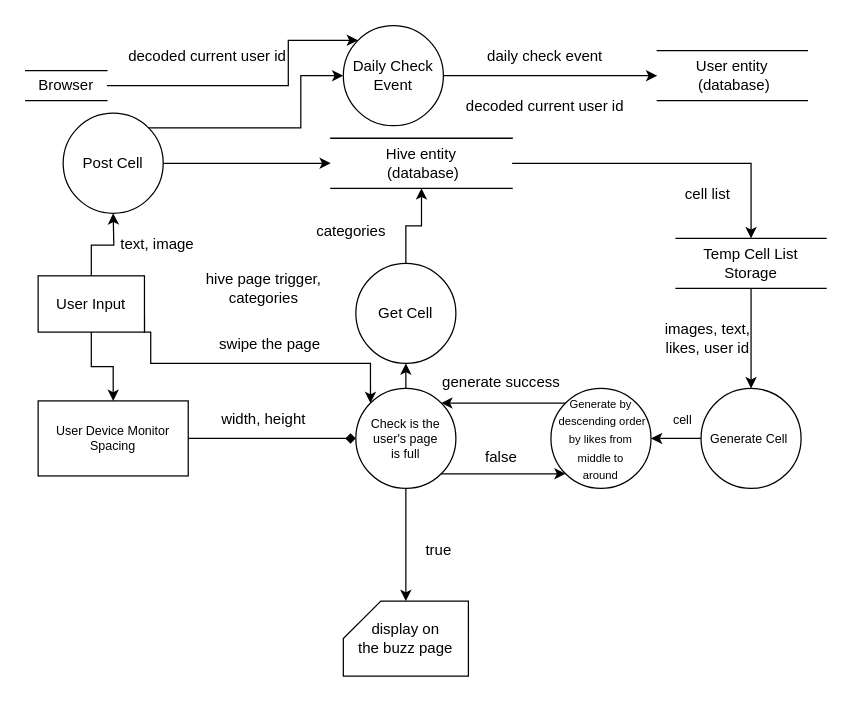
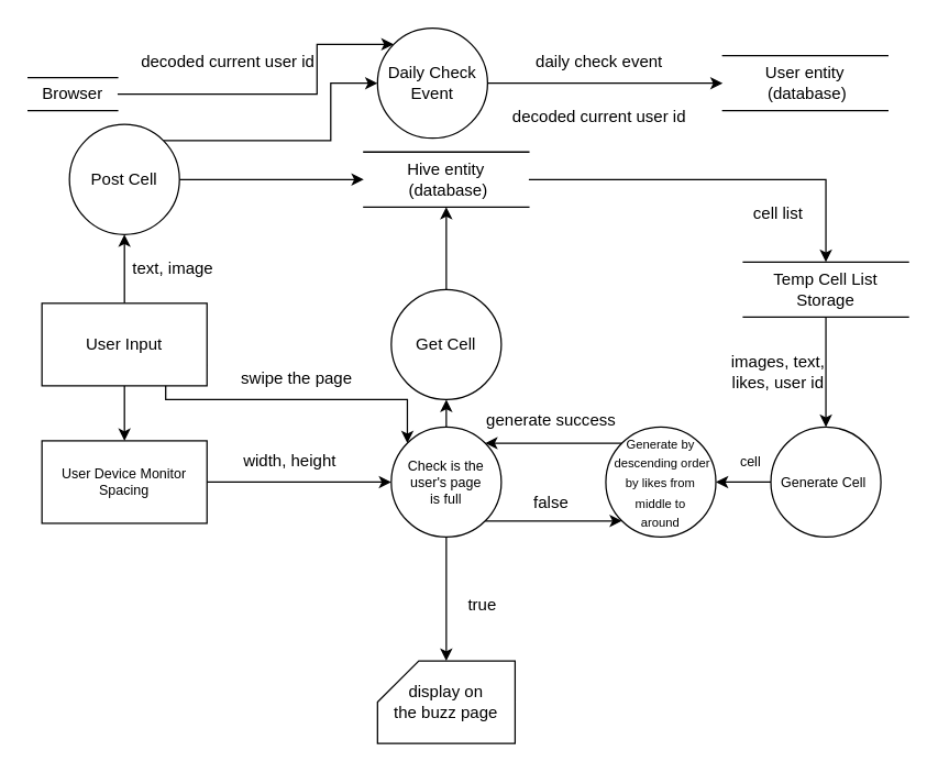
  <mxCell id="0" />
  <mxCell id="1" parent="0" />
  <mxCell id="2" style="edgeStyle=orthogonalEdgeStyle;rounded=0;orthogonalLoop=1;jettySize=auto;html=1;" parent="1" source="5" target="24" edge="1"><mxGeometry relative="1" as="geometry"><mxPoint x="280" y="350" as="targetPoint" /></mxGeometry></mxCell>
  <mxCell id="3" style="edgeStyle=orthogonalEdgeStyle;rounded=0;orthogonalLoop=1;jettySize=auto;html=1;exitX=1;exitY=0.75;exitDx=0;exitDy=0;entryX=0;entryY=0;entryDx=0;entryDy=0;fontSize=12;" parent="1" source="5" target="22" edge="1"><mxGeometry relative="1" as="geometry"><Array as="points"><mxPoint x="120" y="265" /><mxPoint x="120" y="290" /><mxPoint x="296" y="290" /></Array></mxGeometry></mxCell>
  <mxCell id="4" style="edgeStyle=orthogonalEdgeStyle;rounded=0;orthogonalLoop=1;jettySize=auto;html=1;fontSize=10;" parent="1" source="5" edge="1"><mxGeometry relative="1" as="geometry"><mxPoint x="90" y="170" as="targetPoint" /></mxGeometry></mxCell>
- <mxCell id="5" value="User Input" style="rounded=0;whiteSpace=wrap;html=1;" parent="1" vertex="1"><mxGeometry x="30" y="220" width="85" height="45" as="geometry" /></mxCell>
+ <mxCell id="5" value="User Input" style="rounded=0;whiteSpace=wrap;html=1;" parent="1" vertex="1"><mxGeometry x="30" y="220" width="120" height="60" as="geometry" /></mxCell>
  <mxCell id="6" value="display on &lt;br&gt;the buzz page" style="shape=card;whiteSpace=wrap;html=1;" parent="1" vertex="1"><mxGeometry x="274" y="480" width="100" height="60" as="geometry" /></mxCell>
- <mxCell id="7" value="hive page trigger,&lt;br&gt;categories" style="text;html=1;align=center;verticalAlign=middle;resizable=0;points=[];autosize=1;strokeColor=none;fillColor=none;" parent="1" vertex="1"><mxGeometry x="150" y="210" width="120" height="40" as="geometry" /></mxCell>
  <mxCell id="8" style="edgeStyle=orthogonalEdgeStyle;rounded=0;orthogonalLoop=1;jettySize=auto;html=1;fontSize=10;entryX=0.5;entryY=1;entryDx=0;entryDy=0;" parent="1" source="9" target="11" edge="1"><mxGeometry relative="1" as="geometry"><mxPoint x="350" y="160" as="targetPoint" /></mxGeometry></mxCell>
  <mxCell id="9" value="Get Cell" style="ellipse;whiteSpace=wrap;html=1;aspect=fixed;" parent="1" vertex="1"><mxGeometry x="284" y="210" width="80" height="80" as="geometry" /></mxCell>
  <mxCell id="10" style="edgeStyle=orthogonalEdgeStyle;rounded=0;orthogonalLoop=1;jettySize=auto;html=1;fontSize=12;" parent="1" source="11" target="15" edge="1"><mxGeometry relative="1" as="geometry" /></mxCell>
- <mxCell id="11" value="Hive entity&lt;br&gt;&amp;nbsp;(database)" style="shape=partialRectangle;whiteSpace=wrap;html=1;left=0;right=0;fillColor=none;rounded=0;strokeColor=default;fontFamily=Helvetica;fontSize=12;fontColor=default;" parent="1" vertex="1"><mxGeometry x="264" y="110" width="145" height="40" as="geometry" /></mxCell>
+ <mxCell id="11" value="Hive entity&lt;br&gt;&amp;nbsp;(database)" style="shape=partialRectangle;whiteSpace=wrap;html=1;left=0;right=0;fillColor=none;rounded=0;strokeColor=default;fontFamily=Helvetica;fontSize=12;fontColor=default;" parent="1" vertex="1"><mxGeometry x="264" y="110" width="120" height="40" as="geometry" /></mxCell>
  <mxCell id="12" value="cell list" style="text;html=1;align=center;verticalAlign=middle;resizable=0;points=[];autosize=1;strokeColor=none;fillColor=none;" parent="1" vertex="1"><mxGeometry x="535" y="140" width="60" height="30" as="geometry" /></mxCell>
- <mxCell id="13" value="categories" style="text;html=1;align=center;verticalAlign=middle;resizable=0;points=[];autosize=1;strokeColor=none;fillColor=none;" parent="1" vertex="1"><mxGeometry x="240" y="170" width="80" height="30" as="geometry" /></mxCell>
  <mxCell id="14" style="edgeStyle=orthogonalEdgeStyle;rounded=0;orthogonalLoop=1;jettySize=auto;html=1;entryX=0.5;entryY=0;entryDx=0;entryDy=0;fontSize=12;" parent="1" source="15" target="18" edge="1"><mxGeometry relative="1" as="geometry" /></mxCell>
  <mxCell id="15" value="Temp Cell List Storage" style="shape=partialRectangle;whiteSpace=wrap;html=1;left=0;right=0;fillColor=none;rounded=0;strokeColor=default;fontFamily=Helvetica;fontSize=12;fontColor=default;" parent="1" vertex="1"><mxGeometry x="540" y="190" width="120" height="40" as="geometry" /></mxCell>
  <mxCell id="16" value="&lt;font style=&quot;font-size: 12px;&quot;&gt;images, text, &lt;br&gt;likes,&amp;nbsp;user id&lt;/font&gt;" style="text;html=1;align=center;verticalAlign=middle;resizable=0;points=[];autosize=1;strokeColor=none;fillColor=none;fontSize=10;" parent="1" vertex="1"><mxGeometry x="520" y="250" width="90" height="40" as="geometry" /></mxCell>
  <mxCell id="17" style="edgeStyle=orthogonalEdgeStyle;rounded=0;orthogonalLoop=1;jettySize=auto;html=1;exitX=0;exitY=0.5;exitDx=0;exitDy=0;entryX=1;entryY=0.5;entryDx=0;entryDy=0;fontSize=10;" parent="1" source="18" target="31" edge="1"><mxGeometry relative="1" as="geometry" /></mxCell>
  <mxCell id="18" value="Generate Cell&amp;nbsp;" style="ellipse;whiteSpace=wrap;html=1;aspect=fixed;fontSize=10;" parent="1" vertex="1"><mxGeometry x="560" y="310" width="80" height="80" as="geometry" /></mxCell>
  <mxCell id="19" style="edgeStyle=orthogonalEdgeStyle;rounded=0;orthogonalLoop=1;jettySize=auto;html=1;fontSize=12;" parent="1" source="22" edge="1"><mxGeometry relative="1" as="geometry"><mxPoint x="324" y="480" as="targetPoint" /></mxGeometry></mxCell>
  <mxCell id="20" style="edgeStyle=orthogonalEdgeStyle;rounded=0;orthogonalLoop=1;jettySize=auto;html=1;exitX=0.5;exitY=0;exitDx=0;exitDy=0;entryX=0.5;entryY=1;entryDx=0;entryDy=0;fontSize=12;" parent="1" source="22" target="9" edge="1"><mxGeometry relative="1" as="geometry" /></mxCell>
  <mxCell id="21" style="edgeStyle=orthogonalEdgeStyle;rounded=0;orthogonalLoop=1;jettySize=auto;html=1;exitX=1;exitY=1;exitDx=0;exitDy=0;entryX=0;entryY=1;entryDx=0;entryDy=0;fontSize=10;" parent="1" source="22" target="31" edge="1"><mxGeometry relative="1" as="geometry" /></mxCell>
  <mxCell id="22" value="Check is the user's page &lt;br&gt;is full" style="ellipse;whiteSpace=wrap;html=1;aspect=fixed;fontSize=10;" parent="1" vertex="1"><mxGeometry x="284" y="310" width="80" height="80" as="geometry" /></mxCell>
- <mxCell id="23" style="edgeStyle=orthogonalEdgeStyle;rounded=0;orthogonalLoop=1;jettySize=auto;html=1;entryX=0;entryY=0.5;entryDx=0;entryDy=0;fontSize=9;endArrow=diamond;" parent="1" source="24" target="22" edge="1"><mxGeometry relative="1" as="geometry" /></mxCell>
+ <mxCell id="23" style="edgeStyle=orthogonalEdgeStyle;rounded=0;orthogonalLoop=1;jettySize=auto;html=1;entryX=0;entryY=0.5;entryDx=0;entryDy=0;fontSize=9;" parent="1" source="24" target="22" edge="1"><mxGeometry relative="1" as="geometry" /></mxCell>
  <mxCell id="24" value="User Device Monitor Spacing" style="rounded=0;whiteSpace=wrap;html=1;fontSize=10;" parent="1" vertex="1"><mxGeometry x="30" y="320" width="120" height="60" as="geometry" /></mxCell>
  <mxCell id="25" value="&lt;font style=&quot;font-size: 12px;&quot;&gt;width, height&lt;/font&gt;" style="text;html=1;align=center;verticalAlign=middle;resizable=0;points=[];autosize=1;strokeColor=none;fillColor=none;fontSize=10;" parent="1" vertex="1"><mxGeometry x="165" y="320" width="90" height="30" as="geometry" /></mxCell>
  <mxCell id="26" value="&lt;font style=&quot;font-size: 12px;&quot;&gt;false&lt;/font&gt;" style="text;html=1;align=center;verticalAlign=middle;resizable=0;points=[];autosize=1;strokeColor=none;fillColor=none;fontSize=10;" parent="1" vertex="1"><mxGeometry x="375" y="350" width="50" height="30" as="geometry" /></mxCell>
  <mxCell id="27" value="generate success" style="text;html=1;align=center;verticalAlign=middle;resizable=0;points=[];autosize=1;strokeColor=none;fillColor=none;fontSize=12;" parent="1" vertex="1"><mxGeometry x="340" y="290" width="120" height="30" as="geometry" /></mxCell>
  <mxCell id="28" value="true" style="text;html=1;align=center;verticalAlign=middle;resizable=0;points=[];autosize=1;strokeColor=none;fillColor=none;fontSize=12;" parent="1" vertex="1"><mxGeometry x="330" y="425" width="40" height="30" as="geometry" /></mxCell>
  <mxCell id="29" value="swipe the page" style="text;html=1;align=center;verticalAlign=middle;resizable=0;points=[];autosize=1;strokeColor=none;fillColor=none;fontSize=12;" parent="1" vertex="1"><mxGeometry x="165" y="260" width="100" height="30" as="geometry" /></mxCell>
  <mxCell id="30" style="edgeStyle=orthogonalEdgeStyle;rounded=0;orthogonalLoop=1;jettySize=auto;html=1;exitX=0;exitY=0;exitDx=0;exitDy=0;entryX=1;entryY=0;entryDx=0;entryDy=0;fontSize=10;" parent="1" source="31" target="22" edge="1"><mxGeometry relative="1" as="geometry" /></mxCell>
  <mxCell id="31" value="&lt;font style=&quot;font-size: 9px;&quot;&gt;Generate by &amp;nbsp;descending order by likes from middle to &lt;br&gt;around&lt;/font&gt;" style="ellipse;whiteSpace=wrap;html=1;aspect=fixed;fontSize=12;" parent="1" vertex="1"><mxGeometry x="440" y="310" width="80" height="80" as="geometry" /></mxCell>
  <mxCell id="32" value="cell" style="text;html=1;align=center;verticalAlign=middle;resizable=0;points=[];autosize=1;strokeColor=none;fillColor=none;fontSize=10;" parent="1" vertex="1"><mxGeometry x="525" y="320" width="40" height="30" as="geometry" /></mxCell>
  <mxCell id="33" style="edgeStyle=orthogonalEdgeStyle;rounded=0;orthogonalLoop=1;jettySize=auto;html=1;exitX=1;exitY=0.5;exitDx=0;exitDy=0;entryX=0;entryY=0.5;entryDx=0;entryDy=0;fontSize=12;" edge="1" parent="1" source="35" target="11"><mxGeometry relative="1" as="geometry" /></mxCell>
  <mxCell id="34" style="edgeStyle=orthogonalEdgeStyle;rounded=0;orthogonalLoop=1;jettySize=auto;html=1;exitX=1;exitY=0;exitDx=0;exitDy=0;entryX=0;entryY=0.5;entryDx=0;entryDy=0;fontSize=12;" edge="1" parent="1" source="35" target="41"><mxGeometry relative="1" as="geometry"><Array as="points"><mxPoint x="240" y="102" /><mxPoint x="240" y="60" /></Array></mxGeometry></mxCell>
  <mxCell id="35" value="&lt;font style=&quot;font-size: 12px;&quot;&gt;Post Cell&lt;/font&gt;" style="ellipse;whiteSpace=wrap;html=1;aspect=fixed;fontSize=10;" parent="1" vertex="1"><mxGeometry x="50" y="90" width="80" height="80" as="geometry" /></mxCell>
  <mxCell id="36" value="&lt;font style=&quot;font-size: 12px;&quot;&gt;text, image&lt;/font&gt;" style="text;html=1;align=center;verticalAlign=middle;resizable=0;points=[];autosize=1;strokeColor=none;fillColor=none;fontSize=10;" parent="1" vertex="1"><mxGeometry x="85" y="180" width="80" height="30" as="geometry" /></mxCell>
  <mxCell id="37" value="User entity&lt;br&gt;&amp;nbsp;(database)" style="shape=partialRectangle;whiteSpace=wrap;html=1;left=0;right=0;fillColor=none;rounded=0;strokeColor=default;fontFamily=Helvetica;fontSize=12;fontColor=default;" vertex="1" parent="1"><mxGeometry x="525" y="40" width="120" height="40" as="geometry" /></mxCell>
  <mxCell id="38" style="edgeStyle=orthogonalEdgeStyle;rounded=0;orthogonalLoop=1;jettySize=auto;html=1;entryX=0;entryY=0;entryDx=0;entryDy=0;fontSize=12;" edge="1" parent="1" source="39" target="41"><mxGeometry relative="1" as="geometry"><Array as="points"><mxPoint x="230" y="68" /><mxPoint x="230" y="32" /></Array></mxGeometry></mxCell>
  <mxCell id="39" value="Browser" style="shape=partialRectangle;whiteSpace=wrap;html=1;left=0;right=0;fillColor=none;rounded=0;strokeColor=default;fontFamily=Helvetica;fontSize=12;fontColor=default;" vertex="1" parent="1"><mxGeometry x="20" y="56" width="65" height="24" as="geometry" /></mxCell>
  <mxCell id="40" style="edgeStyle=orthogonalEdgeStyle;rounded=0;orthogonalLoop=1;jettySize=auto;html=1;entryX=0;entryY=0.5;entryDx=0;entryDy=0;fontSize=12;" edge="1" parent="1" source="41" target="37"><mxGeometry relative="1" as="geometry" /></mxCell>
  <mxCell id="41" value="Daily Check Event" style="ellipse;whiteSpace=wrap;html=1;fillColor=none;rounded=0;" vertex="1" parent="1"><mxGeometry x="274" y="20" width="80" height="80" as="geometry" /></mxCell>
  <mxCell id="42" value="daily check event" style="text;html=1;align=center;verticalAlign=middle;resizable=0;points=[];autosize=1;strokeColor=none;fillColor=none;fontSize=12;" vertex="1" parent="1"><mxGeometry x="375" y="30" width="120" height="30" as="geometry" /></mxCell>
  <mxCell id="43" value="decoded current user id" style="text;html=1;align=center;verticalAlign=middle;resizable=0;points=[];autosize=1;strokeColor=none;fillColor=none;fontSize=12;" vertex="1" parent="1"><mxGeometry x="90" y="30" width="150" height="30" as="geometry" /></mxCell>
  <mxCell id="44" value="decoded current user id" style="text;html=1;align=center;verticalAlign=middle;resizable=0;points=[];autosize=1;strokeColor=none;fillColor=none;fontSize=12;" vertex="1" parent="1"><mxGeometry x="360" y="70" width="150" height="30" as="geometry" /></mxCell>
